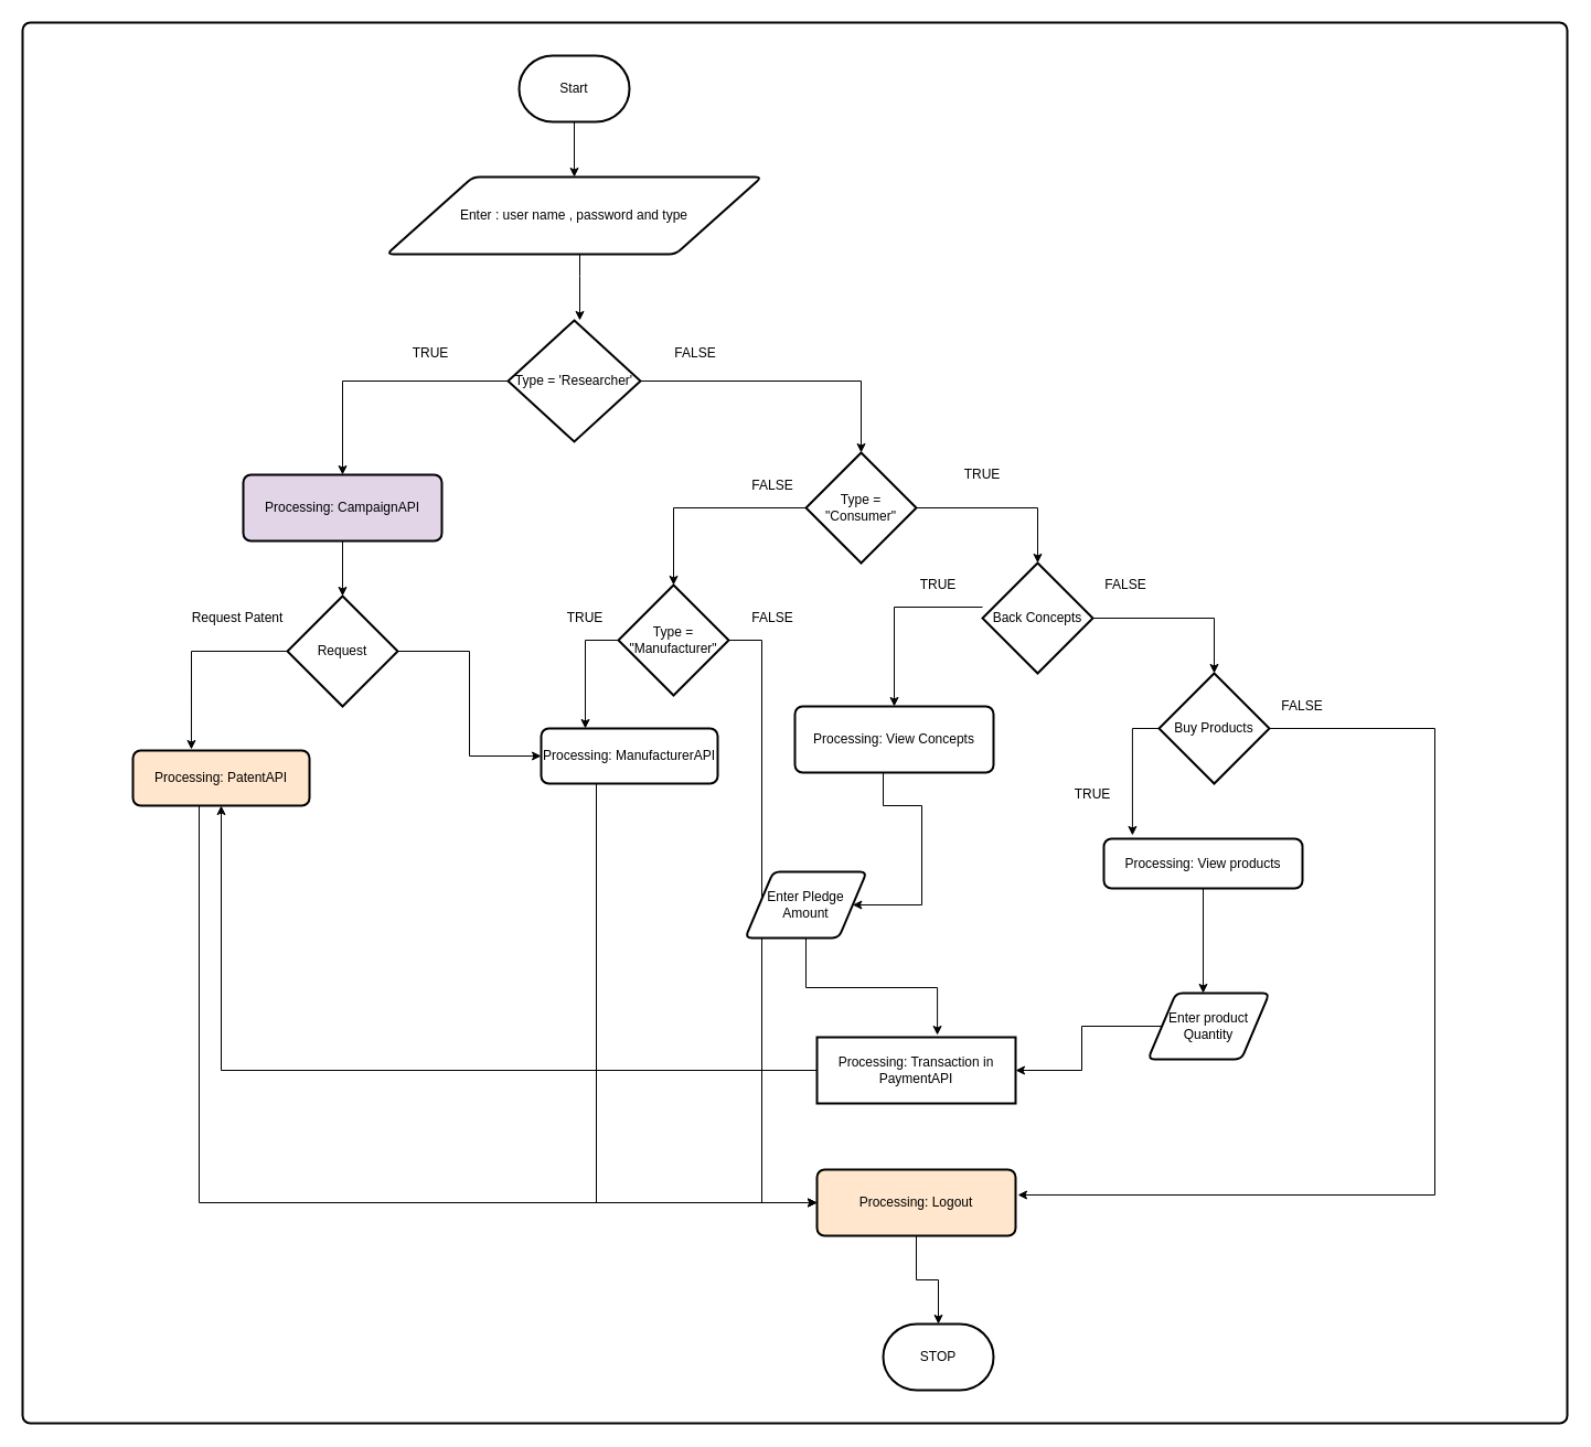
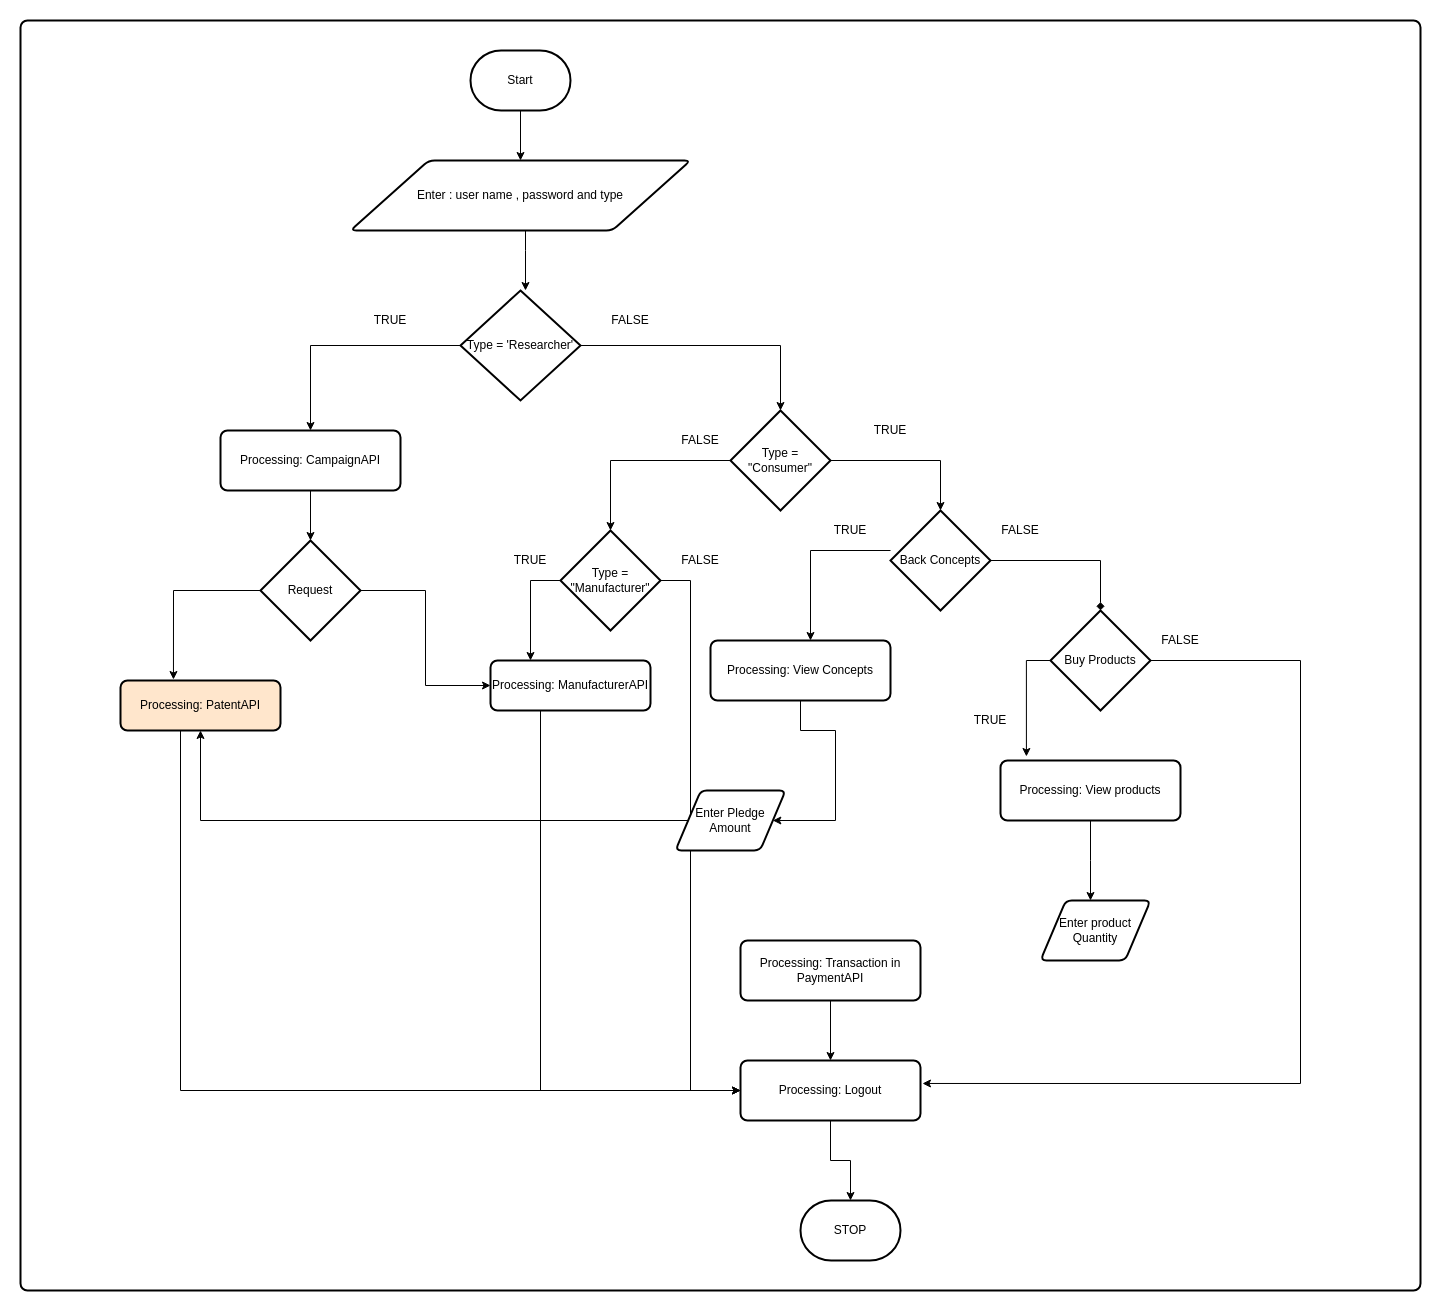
  <mxCell id="0" />
  <mxCell id="1" parent="0" />
  <mxCell id="2" value="" style="rounded=1;whiteSpace=wrap;html=1;absoluteArcSize=1;arcSize=14;strokeWidth=2;" parent="1" vertex="1"><mxGeometry x="20" y="20" width="1400" height="1270" as="geometry" /></mxCell>
  <mxCell id="3" value="" style="edgeStyle=orthogonalEdgeStyle;rounded=0;orthogonalLoop=1;jettySize=auto;html=1;" parent="1" source="4" target="6" edge="1"><mxGeometry relative="1" as="geometry" /></mxCell>
  <mxCell id="4" value="Start" style="strokeWidth=2;html=1;shape=mxgraph.flowchart.terminator;whiteSpace=wrap;" parent="1" vertex="1"><mxGeometry x="470" y="50" width="100" height="60" as="geometry" /></mxCell>
  <mxCell id="5" value="" style="edgeStyle=orthogonalEdgeStyle;rounded=0;orthogonalLoop=1;jettySize=auto;html=1;" parent="1" source="6" target="9" edge="1"><mxGeometry relative="1" as="geometry"><Array as="points"><mxPoint x="525" y="250" /><mxPoint x="525" y="250" /></Array></mxGeometry></mxCell>
  <mxCell id="6" value="Enter : user name , password and type" style="shape=parallelogram;html=1;strokeWidth=2;perimeter=parallelogramPerimeter;whiteSpace=wrap;rounded=1;arcSize=12;size=0.23;" parent="1" vertex="1"><mxGeometry x="350" y="160" width="340" height="70" as="geometry" /></mxCell>
  <mxCell id="7" value="" style="edgeStyle=orthogonalEdgeStyle;rounded=0;orthogonalLoop=1;jettySize=auto;html=1;entryX=0.5;entryY=0;entryDx=0;entryDy=0;entryPerimeter=0;" parent="1" source="9" target="12" edge="1"><mxGeometry relative="1" as="geometry"><mxPoint x="680" y="345" as="targetPoint" /></mxGeometry></mxCell>
  <mxCell id="8" value="" style="edgeStyle=orthogonalEdgeStyle;rounded=0;orthogonalLoop=1;jettySize=auto;html=1;entryX=0.5;entryY=0;entryDx=0;entryDy=0;" parent="1" source="9" target="15" edge="1"><mxGeometry relative="1" as="geometry"><mxPoint x="360" y="345" as="targetPoint" /></mxGeometry></mxCell>
  <mxCell id="9" value="Type = 'Researcher'" style="strokeWidth=2;html=1;shape=mxgraph.flowchart.decision;whiteSpace=wrap;" parent="1" vertex="1"><mxGeometry x="460" y="290" width="120" height="110" as="geometry" /></mxCell>
  <mxCell id="10" value="" style="edgeStyle=orthogonalEdgeStyle;rounded=0;orthogonalLoop=1;jettySize=auto;html=1;entryX=0.5;entryY=0;entryDx=0;entryDy=0;entryPerimeter=0;" parent="1" source="12" target="19" edge="1"><mxGeometry relative="1" as="geometry"><mxPoint x="560" y="450" as="targetPoint" /></mxGeometry></mxCell>
  <mxCell id="11" value="" style="edgeStyle=orthogonalEdgeStyle;rounded=0;orthogonalLoop=1;jettySize=auto;html=1;entryX=0.5;entryY=0;entryDx=0;entryDy=0;entryPerimeter=0;" parent="1" source="12" target="26" edge="1"><mxGeometry relative="1" as="geometry"><mxPoint x="940" y="500" as="targetPoint" /></mxGeometry></mxCell>
  <mxCell id="12" value="Type = &quot;Consumer&quot;" style="strokeWidth=2;html=1;shape=mxgraph.flowchart.decision;whiteSpace=wrap;" parent="1" vertex="1"><mxGeometry x="730" y="410" width="100" height="100" as="geometry" /></mxCell>
  <mxCell id="13" value="FALSE" style="text;html=1;strokeColor=none;fillColor=none;align=center;verticalAlign=middle;whiteSpace=wrap;rounded=0;" parent="1" vertex="1"><mxGeometry x="610" y="310" width="40" height="20" as="geometry" /></mxCell>
  <mxCell id="14" value="" style="edgeStyle=orthogonalEdgeStyle;rounded=0;orthogonalLoop=1;jettySize=auto;html=1;" parent="1" source="15" target="48" edge="1"><mxGeometry relative="1" as="geometry" /></mxCell>
- <mxCell id="15" value="Processing: CampaignAPI" style="rounded=1;whiteSpace=wrap;html=1;absoluteArcSize=1;arcSize=14;strokeWidth=2;fillColor=#e1d5e7;" parent="1" vertex="1"><mxGeometry x="220" y="430" width="180" height="60" as="geometry" /></mxCell>
+ <mxCell id="15" value="Processing: CampaignAPI" style="rounded=1;whiteSpace=wrap;html=1;absoluteArcSize=1;arcSize=14;strokeWidth=2;" parent="1" vertex="1"><mxGeometry x="220" y="430" width="180" height="60" as="geometry" /></mxCell>
  <mxCell id="16" value="TRUE" style="text;html=1;strokeColor=none;fillColor=none;align=center;verticalAlign=middle;whiteSpace=wrap;rounded=0;" parent="1" vertex="1"><mxGeometry x="370" y="310" width="40" height="20" as="geometry" /></mxCell>
  <mxCell id="17" value="" style="edgeStyle=orthogonalEdgeStyle;rounded=0;orthogonalLoop=1;jettySize=auto;html=1;entryX=0;entryY=0.5;entryDx=0;entryDy=0;" parent="1" source="19" target="53" edge="1"><mxGeometry relative="1" as="geometry"><mxPoint x="660" y="830" as="targetPoint" /><Array as="points"><mxPoint x="690" y="580" /><mxPoint x="690" y="1090" /></Array></mxGeometry></mxCell>
  <mxCell id="18" value="" style="edgeStyle=orthogonalEdgeStyle;rounded=0;orthogonalLoop=1;jettySize=auto;html=1;entryX=0.25;entryY=0;entryDx=0;entryDy=0;" parent="1" source="19" target="37" edge="1"><mxGeometry relative="1" as="geometry"><mxPoint x="470" y="580" as="targetPoint" /><Array as="points"><mxPoint x="530" y="580" /></Array></mxGeometry></mxCell>
  <mxCell id="19" value="Type = &quot;Manufacturer&quot;" style="strokeWidth=2;html=1;shape=mxgraph.flowchart.decision;whiteSpace=wrap;" parent="1" vertex="1"><mxGeometry x="560" y="530" width="100" height="100" as="geometry" /></mxCell>
  <mxCell id="20" value="TRUE" style="text;html=1;strokeColor=none;fillColor=none;align=center;verticalAlign=middle;whiteSpace=wrap;rounded=0;" parent="1" vertex="1"><mxGeometry x="870" y="420" width="40" height="20" as="geometry" /></mxCell>
  <mxCell id="21" value="TRUE" style="text;html=1;strokeColor=none;fillColor=none;align=center;verticalAlign=middle;whiteSpace=wrap;rounded=0;" parent="1" vertex="1"><mxGeometry x="510" y="550" width="40" height="20" as="geometry" /></mxCell>
  <mxCell id="22" value="FALSE" style="text;html=1;strokeColor=none;fillColor=none;align=center;verticalAlign=middle;whiteSpace=wrap;rounded=0;" parent="1" vertex="1"><mxGeometry x="680" y="550" width="40" height="20" as="geometry" /></mxCell>
  <mxCell id="23" value="FALSE" style="text;html=1;strokeColor=none;fillColor=none;align=center;verticalAlign=middle;whiteSpace=wrap;rounded=0;" parent="1" vertex="1"><mxGeometry x="680" y="430" width="40" height="20" as="geometry" /></mxCell>
  <mxCell id="24" value="" style="edgeStyle=orthogonalEdgeStyle;rounded=0;orthogonalLoop=1;jettySize=auto;html=1;" parent="1" source="26" target="35" edge="1"><mxGeometry relative="1" as="geometry"><mxPoint x="1245" y="550" as="targetPoint" /><Array as="points"><mxPoint x="810" y="550" /></Array></mxGeometry></mxCell>
- <mxCell id="25" value="" style="edgeStyle=orthogonalEdgeStyle;rounded=0;orthogonalLoop=1;jettySize=auto;html=1;entryX=0.5;entryY=0;entryDx=0;entryDy=0;entryPerimeter=0;" parent="1" source="26" target="40" edge="1"><mxGeometry relative="1" as="geometry"><mxPoint x="1080" y="560" as="targetPoint" /></mxGeometry></mxCell>
+ <mxCell id="25" value="" style="edgeStyle=orthogonalEdgeStyle;rounded=0;orthogonalLoop=1;jettySize=auto;html=1;entryX=0.5;entryY=0;entryDx=0;entryDy=0;entryPerimeter=0;endArrow=diamond;" parent="1" source="26" target="40" edge="1"><mxGeometry relative="1" as="geometry"><mxPoint x="1080" y="560" as="targetPoint" /></mxGeometry></mxCell>
  <mxCell id="26" value="Back Concepts" style="strokeWidth=2;html=1;shape=mxgraph.flowchart.decision;whiteSpace=wrap;" parent="1" vertex="1"><mxGeometry x="890" y="510" width="100" height="100" as="geometry" /></mxCell>
- <mxCell id="27" value="" style="edgeStyle=orthogonalEdgeStyle;rounded=0;orthogonalLoop=1;jettySize=auto;html=1;entryX=0.606;entryY=-0.033;entryDx=0;entryDy=0;entryPerimeter=0;" parent="1" source="28" target="42" edge="1"><mxGeometry relative="1" as="geometry"><mxPoint x="780" y="900" as="targetPoint" /></mxGeometry></mxCell>
+ <mxCell id="27" value="" style="edgeStyle=orthogonalEdgeStyle;rounded=0;orthogonalLoop=1;jettySize=auto;html=1;" parent="1" source="28" target="51" edge="1"><mxGeometry relative="1" as="geometry"><mxPoint x="780" y="900" as="targetPoint" /></mxGeometry></mxCell>
  <mxCell id="28" value="Enter Pledge Amount" style="shape=parallelogram;html=1;strokeWidth=2;perimeter=parallelogramPerimeter;whiteSpace=wrap;rounded=1;arcSize=12;size=0.23;" parent="1" vertex="1"><mxGeometry x="675" y="790" width="110" height="60" as="geometry" /></mxCell>
  <mxCell id="29" value="TRUE" style="text;html=1;strokeColor=none;fillColor=none;align=center;verticalAlign=middle;whiteSpace=wrap;rounded=0;" parent="1" vertex="1"><mxGeometry x="830" y="520" width="40" height="20" as="geometry" /></mxCell>
  <mxCell id="30" value="FALSE" style="text;html=1;strokeColor=none;fillColor=none;align=center;verticalAlign=middle;whiteSpace=wrap;rounded=0;" parent="1" vertex="1"><mxGeometry x="1000" y="520" width="40" height="20" as="geometry" /></mxCell>
- <mxCell id="31" value="" style="edgeStyle=orthogonalEdgeStyle;rounded=0;orthogonalLoop=1;jettySize=auto;html=1;" parent="1" source="32" target="42" edge="1"><mxGeometry relative="1" as="geometry"><mxPoint x="965" y="930" as="targetPoint" /></mxGeometry></mxCell>
  <mxCell id="32" value="Enter product Quantity" style="shape=parallelogram;html=1;strokeWidth=2;perimeter=parallelogramPerimeter;whiteSpace=wrap;rounded=1;arcSize=12;size=0.23;" parent="1" vertex="1"><mxGeometry x="1040" y="900" width="110" height="60" as="geometry" /></mxCell>
  <mxCell id="33" value="TRUE" style="text;html=1;strokeColor=none;fillColor=none;align=center;verticalAlign=middle;whiteSpace=wrap;rounded=0;" parent="1" vertex="1"><mxGeometry x="970" y="710" width="40" height="20" as="geometry" /></mxCell>
  <mxCell id="34" value="" style="edgeStyle=orthogonalEdgeStyle;rounded=0;orthogonalLoop=1;jettySize=auto;html=1;" parent="1" source="35" target="28" edge="1"><mxGeometry relative="1" as="geometry"><Array as="points"><mxPoint x="800" y="730" /><mxPoint x="835" y="730" /></Array></mxGeometry></mxCell>
- <mxCell id="35" value="Processing: View Concepts" style="rounded=1;whiteSpace=wrap;html=1;absoluteArcSize=1;arcSize=14;strokeWidth=2;" parent="1" vertex="1"><mxGeometry x="720" y="640" width="180" height="60" as="geometry" /></mxCell>
+ <mxCell id="35" value="Processing: View Concepts" style="rounded=1;whiteSpace=wrap;html=1;absoluteArcSize=1;arcSize=14;strokeWidth=2;" parent="1" vertex="1"><mxGeometry x="710" y="640" width="180" height="60" as="geometry" /></mxCell>
  <mxCell id="36" value="" style="edgeStyle=orthogonalEdgeStyle;rounded=0;orthogonalLoop=1;jettySize=auto;html=1;entryX=0;entryY=0.5;entryDx=0;entryDy=0;" parent="1" source="37" target="53" edge="1"><mxGeometry relative="1" as="geometry"><mxPoint x="570" y="1090" as="targetPoint" /><Array as="points"><mxPoint x="540" y="1090" /></Array></mxGeometry></mxCell>
  <mxCell id="37" value="Processing: ManufacturerAPI" style="rounded=1;whiteSpace=wrap;html=1;absoluteArcSize=1;arcSize=14;strokeWidth=2;" parent="1" vertex="1"><mxGeometry x="490" y="660" width="160" height="50" as="geometry" /></mxCell>
  <mxCell id="38" value="" style="edgeStyle=orthogonalEdgeStyle;rounded=0;orthogonalLoop=1;jettySize=auto;html=1;entryX=0.144;entryY=-0.067;entryDx=0;entryDy=0;entryPerimeter=0;exitX=0;exitY=0.5;exitDx=0;exitDy=0;exitPerimeter=0;" parent="1" source="40" target="44" edge="1"><mxGeometry relative="1" as="geometry"><mxPoint x="1040" y="660" as="sourcePoint" /><mxPoint x="960" y="660" as="targetPoint" /></mxGeometry></mxCell>
  <mxCell id="39" value="" style="edgeStyle=orthogonalEdgeStyle;rounded=0;orthogonalLoop=1;jettySize=auto;html=1;entryX=1.011;entryY=0.383;entryDx=0;entryDy=0;entryPerimeter=0;" parent="1" source="40" target="53" edge="1"><mxGeometry relative="1" as="geometry"><mxPoint x="1240" y="660" as="targetPoint" /><Array as="points"><mxPoint x="1300" y="660" /><mxPoint x="1300" y="1083" /></Array></mxGeometry></mxCell>
  <mxCell id="40" value="Buy Products" style="strokeWidth=2;html=1;shape=mxgraph.flowchart.decision;whiteSpace=wrap;" parent="1" vertex="1"><mxGeometry x="1050" y="610" width="100" height="100" as="geometry" /></mxCell>
- <mxCell id="41" value="" style="edgeStyle=orthogonalEdgeStyle;rounded=0;orthogonalLoop=1;jettySize=auto;html=1;" parent="1" source="42" target="51" edge="1"><mxGeometry relative="1" as="geometry" /></mxCell>
- <mxCell id="42" value="Processing: Transaction in PaymentAPI" style="whiteSpace=wrap;html=1;absoluteArcSize=1;arcSize=14;strokeWidth=2;rounded=0;" parent="1" vertex="1"><mxGeometry x="740" y="940" width="180" height="60" as="geometry" /></mxCell>
+ <mxCell id="41" value="" style="edgeStyle=orthogonalEdgeStyle;rounded=0;orthogonalLoop=1;jettySize=auto;html=1;" parent="1" source="42" target="53" edge="1"><mxGeometry relative="1" as="geometry" /></mxCell>
+ <mxCell id="42" value="Processing: Transaction in PaymentAPI" style="rounded=1;whiteSpace=wrap;html=1;absoluteArcSize=1;arcSize=14;strokeWidth=2;" parent="1" vertex="1"><mxGeometry x="740" y="940" width="180" height="60" as="geometry" /></mxCell>
  <mxCell id="43" value="" style="edgeStyle=orthogonalEdgeStyle;rounded=0;orthogonalLoop=1;jettySize=auto;html=1;" parent="1" source="44" edge="1"><mxGeometry relative="1" as="geometry"><mxPoint x="1090" y="900" as="targetPoint" /></mxGeometry></mxCell>
- <mxCell id="44" value="Processing: View products" style="rounded=1;whiteSpace=wrap;html=1;absoluteArcSize=1;arcSize=14;strokeWidth=2;" parent="1" vertex="1"><mxGeometry x="1000" y="760" width="180" height="45" as="geometry" /></mxCell>
+ <mxCell id="44" value="Processing: View products" style="rounded=1;whiteSpace=wrap;html=1;absoluteArcSize=1;arcSize=14;strokeWidth=2;" parent="1" vertex="1"><mxGeometry x="1000" y="760" width="180" height="60" as="geometry" /></mxCell>
  <mxCell id="45" value="FALSE" style="text;html=1;strokeColor=none;fillColor=none;align=center;verticalAlign=middle;whiteSpace=wrap;rounded=0;" parent="1" vertex="1"><mxGeometry x="1160" y="630" width="40" height="20" as="geometry" /></mxCell>
  <mxCell id="46" value="" style="edgeStyle=orthogonalEdgeStyle;rounded=0;orthogonalLoop=1;jettySize=auto;html=1;entryX=0.331;entryY=-0.02;entryDx=0;entryDy=0;entryPerimeter=0;" parent="1" source="48" target="51" edge="1"><mxGeometry relative="1" as="geometry"><mxPoint x="170" y="590" as="targetPoint" /><Array as="points"><mxPoint x="173" y="590" /></Array></mxGeometry></mxCell>
  <mxCell id="47" value="" style="edgeStyle=orthogonalEdgeStyle;rounded=0;orthogonalLoop=1;jettySize=auto;html=1;entryX=0;entryY=0.5;entryDx=0;entryDy=0;" parent="1" source="48" target="37" edge="1"><mxGeometry relative="1" as="geometry"><mxPoint x="430" y="590" as="targetPoint" /></mxGeometry></mxCell>
  <mxCell id="48" value="Request" style="strokeWidth=2;html=1;shape=mxgraph.flowchart.decision;whiteSpace=wrap;" parent="1" vertex="1"><mxGeometry x="260" y="540" width="100" height="100" as="geometry" /></mxCell>
- <mxCell id="49" value="Request Patent" style="text;html=1;strokeColor=none;fillColor=none;align=center;verticalAlign=middle;whiteSpace=wrap;rounded=0;" parent="1" vertex="1"><mxGeometry x="170" y="550" width="90" height="20" as="geometry" /></mxCell>
  <mxCell id="50" value="" style="edgeStyle=orthogonalEdgeStyle;rounded=0;orthogonalLoop=1;jettySize=auto;html=1;entryX=0;entryY=0.5;entryDx=0;entryDy=0;" parent="1" source="51" target="53" edge="1"><mxGeometry relative="1" as="geometry"><mxPoint x="200" y="805" as="targetPoint" /><Array as="points"><mxPoint x="180" y="1090" /></Array></mxGeometry></mxCell>
  <mxCell id="51" value="Processing: PatentAPI" style="rounded=1;whiteSpace=wrap;html=1;absoluteArcSize=1;arcSize=14;strokeWidth=2;fillColor=#ffe6cc;" parent="1" vertex="1"><mxGeometry x="120" y="680" width="160" height="50" as="geometry" /></mxCell>
  <mxCell id="52" value="" style="edgeStyle=orthogonalEdgeStyle;rounded=0;orthogonalLoop=1;jettySize=auto;html=1;" parent="1" source="53" target="54" edge="1"><mxGeometry relative="1" as="geometry" /></mxCell>
- <mxCell id="53" value="Processing: Logout" style="rounded=1;whiteSpace=wrap;html=1;absoluteArcSize=1;arcSize=14;strokeWidth=2;fillColor=#ffe6cc;" parent="1" vertex="1"><mxGeometry x="740" y="1060" width="180" height="60" as="geometry" /></mxCell>
+ <mxCell id="53" value="Processing: Logout" style="rounded=1;whiteSpace=wrap;html=1;absoluteArcSize=1;arcSize=14;strokeWidth=2;" parent="1" vertex="1"><mxGeometry x="740" y="1060" width="180" height="60" as="geometry" /></mxCell>
  <mxCell id="54" value="STOP" style="strokeWidth=2;html=1;shape=mxgraph.flowchart.terminator;whiteSpace=wrap;" parent="1" vertex="1"><mxGeometry x="800" y="1200" width="100" height="60" as="geometry" /></mxCell>
